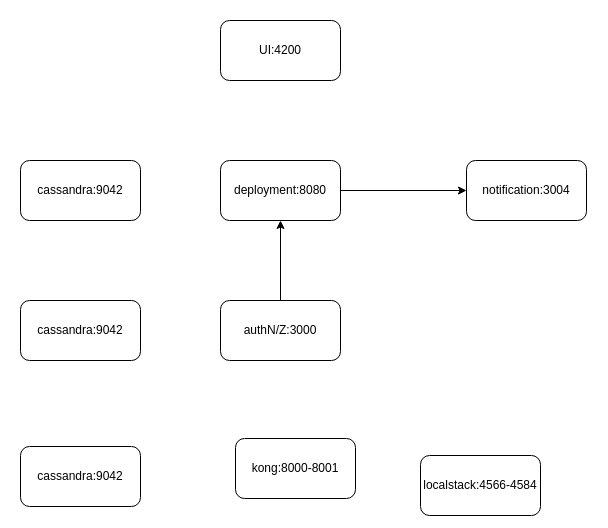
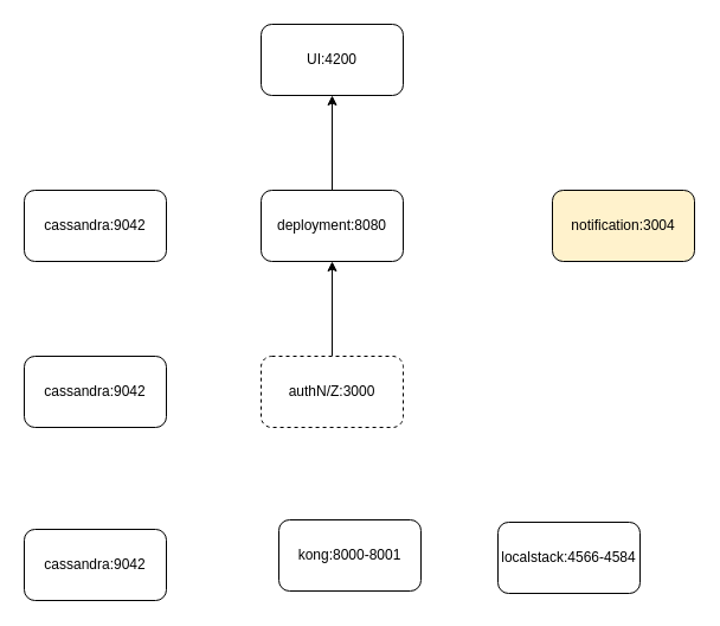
  <mxCell id="0" />
  <mxCell id="1" parent="0" />
  <mxCell id="2" value="cassandra:9042" style="rounded=1;whiteSpace=wrap;html=1;" parent="1" vertex="1"><mxGeometry x="20" y="446" width="120" height="60" as="geometry" /></mxCell>
  <mxCell id="3" value="" style="edgeStyle=orthogonalEdgeStyle;rounded=0;orthogonalLoop=1;jettySize=auto;html=1;" parent="1" source="4" target="8" edge="1"><mxGeometry relative="1" as="geometry" /></mxCell>
- <mxCell id="4" value="authN/Z:3000" style="rounded=1;whiteSpace=wrap;html=1;" parent="1" vertex="1"><mxGeometry x="220" y="300" width="120" height="60" as="geometry" /></mxCell>
- <mxCell id="5" value="localstack:4566-4584" style="rounded=1;whiteSpace=wrap;html=1;" parent="1" vertex="1"><mxGeometry x="420" y="455" width="120" height="60" as="geometry" /></mxCell>
+ <mxCell id="4" value="authN/Z:3000" style="rounded=1;whiteSpace=wrap;html=1;dashed=1;" parent="1" vertex="1"><mxGeometry x="220" y="300" width="120" height="60" as="geometry" /></mxCell>
+ <mxCell id="5" value="localstack:4566-4584" style="rounded=1;whiteSpace=wrap;html=1;" parent="1" vertex="1"><mxGeometry x="420" y="440" width="120" height="60" as="geometry" /></mxCell>
  <mxCell id="6" value="kong:8000-8001" style="rounded=1;whiteSpace=wrap;html=1;" parent="1" vertex="1"><mxGeometry x="235" y="438" width="120" height="60" as="geometry" /></mxCell>
- <mxCell id="7" value="" style="edgeStyle=orthogonalEdgeStyle;rounded=0;orthogonalLoop=1;jettySize=auto;html=1;" parent="1" source="8" target="10" edge="1"><mxGeometry relative="1" as="geometry" /></mxCell>
+ <mxCell id="7" value="" style="edgeStyle=orthogonalEdgeStyle;rounded=0;orthogonalLoop=1;jettySize=auto;html=1;" parent="1" source="8" target="9" edge="1"><mxGeometry relative="1" as="geometry" /></mxCell>
  <mxCell id="8" value="deployment:8080" style="rounded=1;whiteSpace=wrap;html=1;" parent="1" vertex="1"><mxGeometry x="220" y="160" width="120" height="60" as="geometry" /></mxCell>
  <mxCell id="9" value="UI:4200" style="rounded=1;whiteSpace=wrap;html=1;" parent="1" vertex="1"><mxGeometry x="220" y="20" width="120" height="60" as="geometry" /></mxCell>
- <mxCell id="10" value="notification:3004" style="rounded=1;whiteSpace=wrap;html=1;" parent="1" vertex="1"><mxGeometry x="466" y="160" width="120" height="60" as="geometry" /></mxCell>
+ <mxCell id="10" value="notification:3004" style="rounded=1;whiteSpace=wrap;html=1;fillColor=#fff2cc;" parent="1" vertex="1"><mxGeometry x="466" y="160" width="120" height="60" as="geometry" /></mxCell>
  <mxCell id="11" value="cassandra:9042" style="rounded=1;whiteSpace=wrap;html=1;" vertex="1" parent="1"><mxGeometry x="20" y="300" width="120" height="60" as="geometry" /></mxCell>
  <mxCell id="12" value="cassandra:9042" style="rounded=1;whiteSpace=wrap;html=1;" vertex="1" parent="1"><mxGeometry x="20" y="160" width="120" height="60" as="geometry" /></mxCell>
